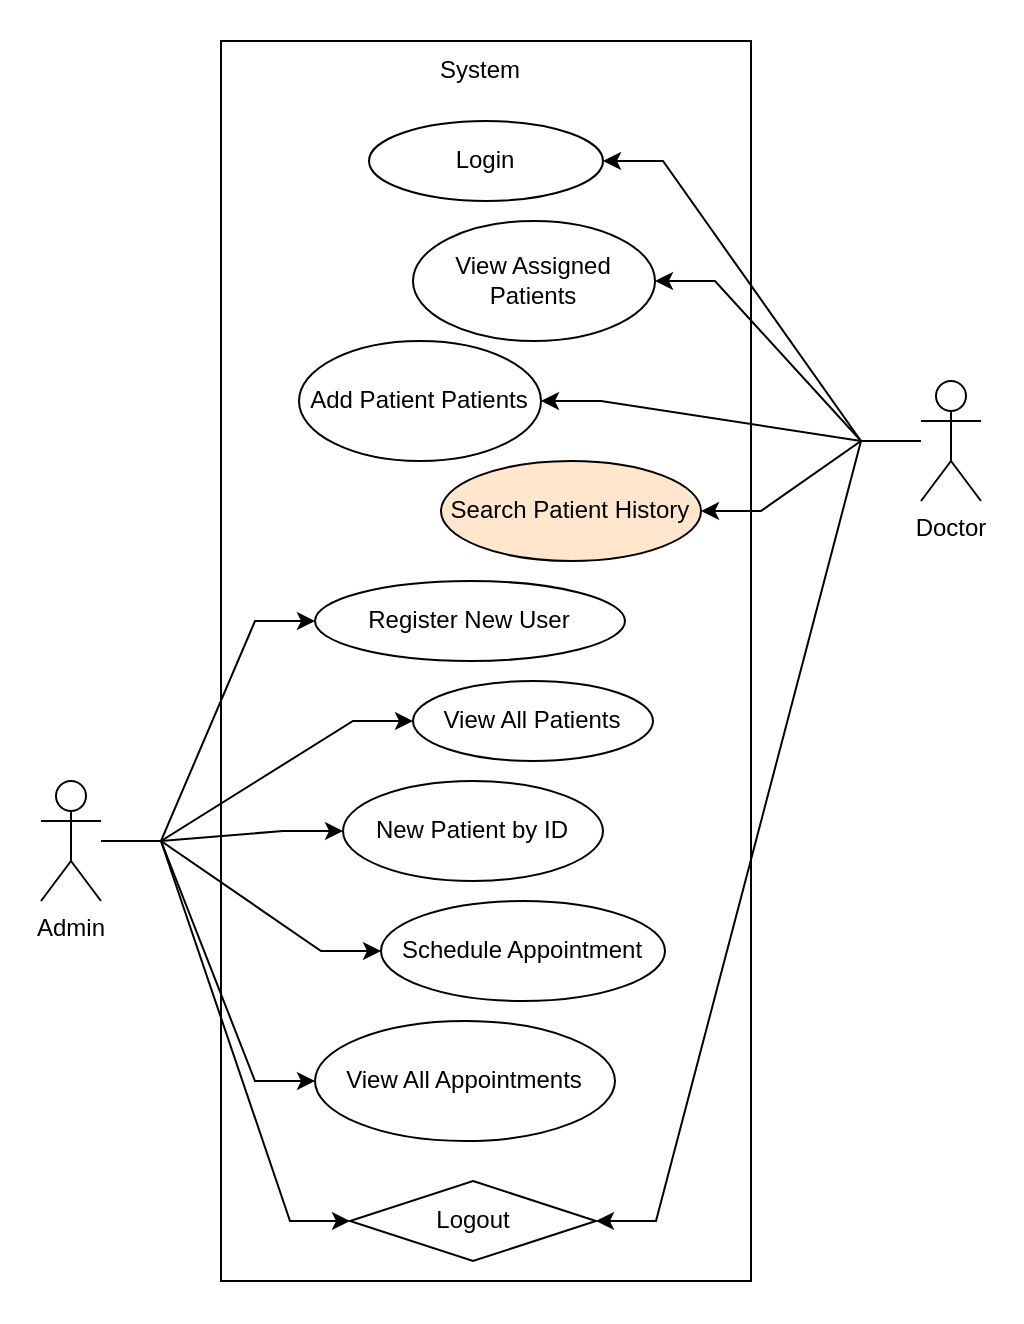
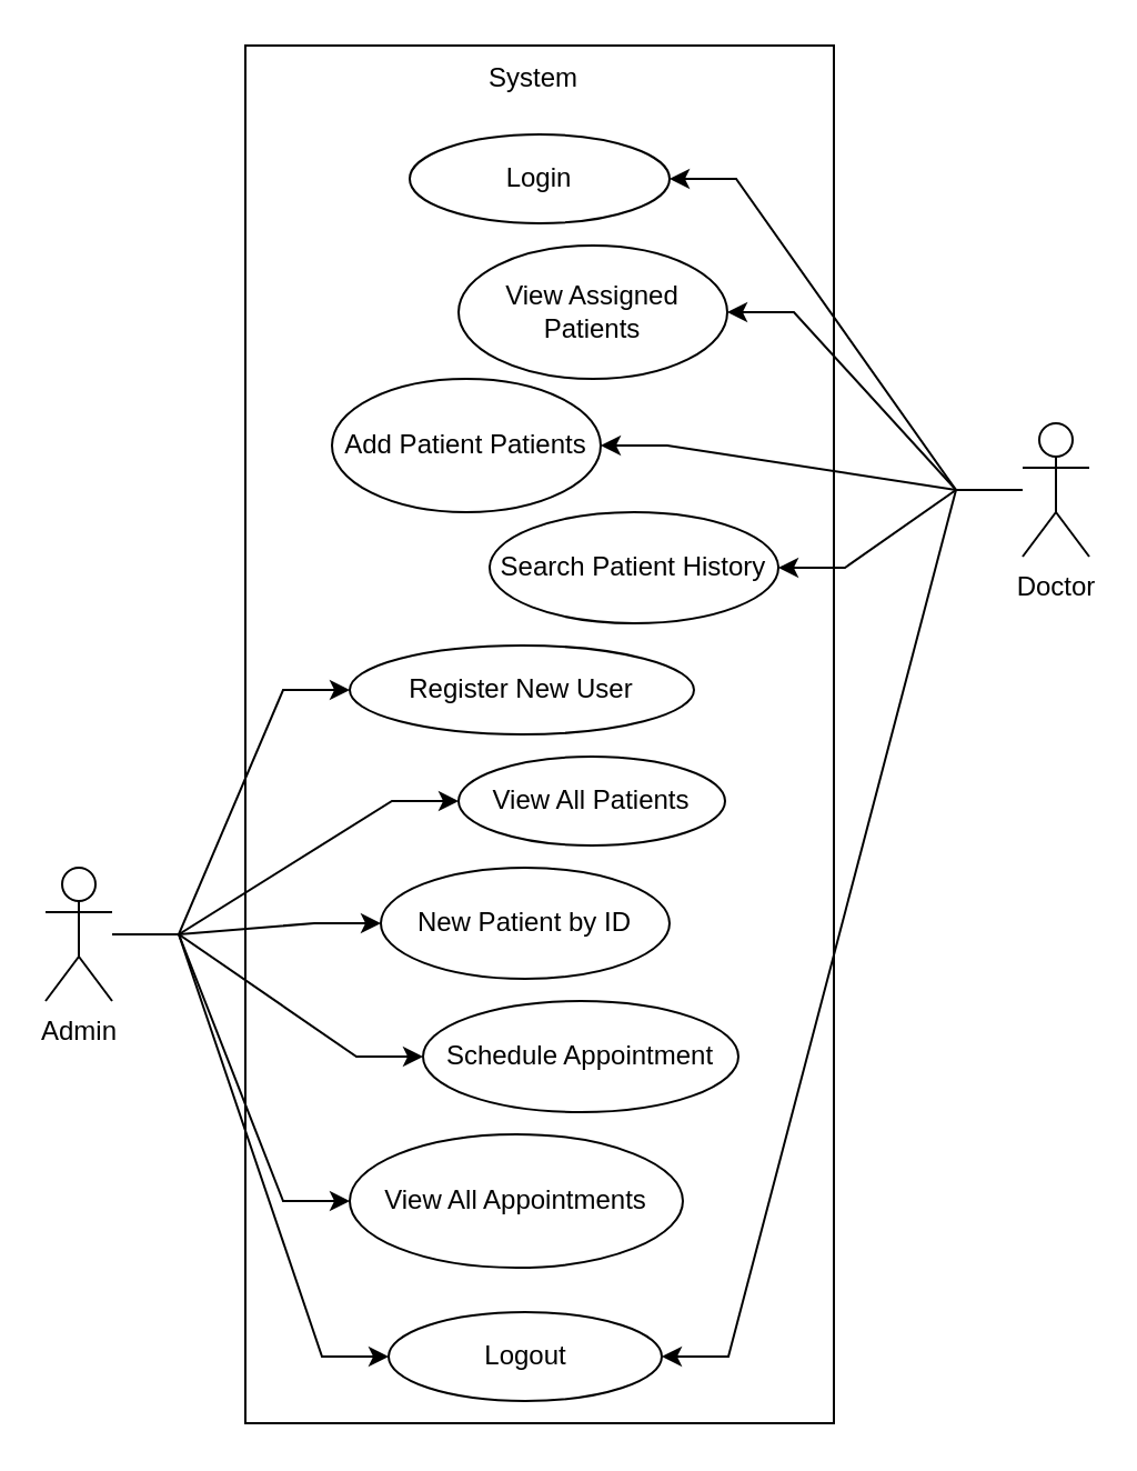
  <mxCell id="0" />
  <mxCell id="1" parent="0" />
  <mxCell id="2" value="" style="html=1;dashed=0;whiteSpace=wrap;" vertex="1" parent="1"><mxGeometry x="110" y="20" width="265" height="620" as="geometry" /></mxCell>
  <mxCell id="3" value="Login" style="ellipse;whiteSpace=wrap;html=1;" vertex="1" parent="1"><mxGeometry x="184" y="60" width="117" height="40" as="geometry" /></mxCell>
  <mxCell id="4" value="View Assigned Patients" style="ellipse;whiteSpace=wrap;html=1;" vertex="1" parent="1"><mxGeometry x="206" y="110" width="121" height="60" as="geometry" /></mxCell>
  <mxCell id="5" value="View All Appointments" style="ellipse;whiteSpace=wrap;html=1;" vertex="1" parent="1"><mxGeometry x="157" y="510" width="150" height="60" as="geometry" /></mxCell>
  <mxCell id="6" value="New Patient by ID" style="ellipse;whiteSpace=wrap;html=1;" vertex="1" parent="1"><mxGeometry x="171" y="390" width="130" height="50" as="geometry" /></mxCell>
- <mxCell id="7" value="Search Patient History" style="ellipse;whiteSpace=wrap;html=1;fillColor=#ffe6cc;" vertex="1" parent="1"><mxGeometry x="220" y="230" width="130" height="50" as="geometry" /></mxCell>
+ <mxCell id="7" value="Search Patient History" style="ellipse;whiteSpace=wrap;html=1;" vertex="1" parent="1"><mxGeometry x="220" y="230" width="130" height="50" as="geometry" /></mxCell>
  <mxCell id="8" value="Schedule Appointment" style="ellipse;whiteSpace=wrap;html=1;" vertex="1" parent="1"><mxGeometry x="190" y="450" width="142" height="50" as="geometry" /></mxCell>
  <mxCell id="9" value="Register New User" style="ellipse;whiteSpace=wrap;html=1;" vertex="1" parent="1"><mxGeometry x="157" y="290" width="155" height="40" as="geometry" /></mxCell>
  <mxCell id="10" value="View All Patients" style="ellipse;whiteSpace=wrap;html=1;" vertex="1" parent="1"><mxGeometry x="206" y="340" width="120" height="40" as="geometry" /></mxCell>
  <mxCell id="11" value="System" style="text;html=1;align=center;verticalAlign=middle;whiteSpace=wrap;rounded=0;" vertex="1" parent="1"><mxGeometry x="210" y="20" width="60" height="30" as="geometry" /></mxCell>
  <mxCell id="12" value="Add Patient Patients" style="ellipse;whiteSpace=wrap;html=1;" vertex="1" parent="1"><mxGeometry x="149" y="170" width="121" height="60" as="geometry" /></mxCell>
- <mxCell id="13" value="Logout" style="rhombus;whiteSpace=wrap;html=1;" vertex="1" parent="1"><mxGeometry x="174.5" y="590" width="123" height="40" as="geometry" /></mxCell>
+ <mxCell id="13" value="Logout" style="ellipse;whiteSpace=wrap;html=1;" vertex="1" parent="1"><mxGeometry x="174.5" y="590" width="123" height="40" as="geometry" /></mxCell>
  <mxCell id="14" style="edgeStyle=entityRelationEdgeStyle;rounded=0;orthogonalLoop=1;jettySize=auto;html=1;entryX=0;entryY=0.5;entryDx=0;entryDy=0;" edge="1" parent="1" source="20" target="9"><mxGeometry relative="1" as="geometry" /></mxCell>
  <mxCell id="15" style="edgeStyle=entityRelationEdgeStyle;rounded=0;orthogonalLoop=1;jettySize=auto;html=1;" edge="1" parent="1" source="20" target="10"><mxGeometry relative="1" as="geometry" /></mxCell>
  <mxCell id="16" style="edgeStyle=entityRelationEdgeStyle;rounded=0;orthogonalLoop=1;jettySize=auto;html=1;entryX=0;entryY=0.5;entryDx=0;entryDy=0;" edge="1" parent="1" source="20" target="6"><mxGeometry relative="1" as="geometry" /></mxCell>
  <mxCell id="17" style="edgeStyle=entityRelationEdgeStyle;rounded=0;orthogonalLoop=1;jettySize=auto;html=1;entryX=0;entryY=0.5;entryDx=0;entryDy=0;" edge="1" parent="1" source="20" target="8"><mxGeometry relative="1" as="geometry" /></mxCell>
  <mxCell id="18" style="edgeStyle=entityRelationEdgeStyle;rounded=0;orthogonalLoop=1;jettySize=auto;html=1;entryX=0;entryY=0.5;entryDx=0;entryDy=0;" edge="1" parent="1" source="20" target="5"><mxGeometry relative="1" as="geometry" /></mxCell>
  <mxCell id="19" style="edgeStyle=entityRelationEdgeStyle;rounded=0;orthogonalLoop=1;jettySize=auto;html=1;entryX=0;entryY=0.5;entryDx=0;entryDy=0;" edge="1" parent="1" source="20" target="13"><mxGeometry relative="1" as="geometry" /></mxCell>
  <mxCell id="20" value="Admin" style="shape=umlActor;verticalLabelPosition=bottom;verticalAlign=top;html=1;" vertex="1" parent="1"><mxGeometry x="20" y="390" width="30" height="60" as="geometry" /></mxCell>
  <mxCell id="21" style="edgeStyle=entityRelationEdgeStyle;rounded=0;orthogonalLoop=1;jettySize=auto;html=1;entryX=1;entryY=0.5;entryDx=0;entryDy=0;" edge="1" parent="1" source="26" target="3"><mxGeometry relative="1" as="geometry" /></mxCell>
  <mxCell id="22" style="edgeStyle=entityRelationEdgeStyle;rounded=0;orthogonalLoop=1;jettySize=auto;html=1;" edge="1" parent="1" source="26" target="4"><mxGeometry relative="1" as="geometry" /></mxCell>
  <mxCell id="23" style="edgeStyle=entityRelationEdgeStyle;rounded=0;orthogonalLoop=1;jettySize=auto;html=1;" edge="1" parent="1" source="26" target="12"><mxGeometry relative="1" as="geometry" /></mxCell>
  <mxCell id="24" style="edgeStyle=entityRelationEdgeStyle;rounded=0;orthogonalLoop=1;jettySize=auto;html=1;entryX=1;entryY=0.5;entryDx=0;entryDy=0;" edge="1" parent="1" source="26" target="7"><mxGeometry relative="1" as="geometry" /></mxCell>
  <mxCell id="25" style="edgeStyle=entityRelationEdgeStyle;rounded=0;orthogonalLoop=1;jettySize=auto;html=1;entryX=1;entryY=0.5;entryDx=0;entryDy=0;" edge="1" parent="1" source="26" target="13"><mxGeometry relative="1" as="geometry" /></mxCell>
  <mxCell id="26" value="Doctor" style="shape=umlActor;verticalLabelPosition=bottom;verticalAlign=top;html=1;" vertex="1" parent="1"><mxGeometry x="460" y="190" width="30" height="60" as="geometry" /></mxCell>
